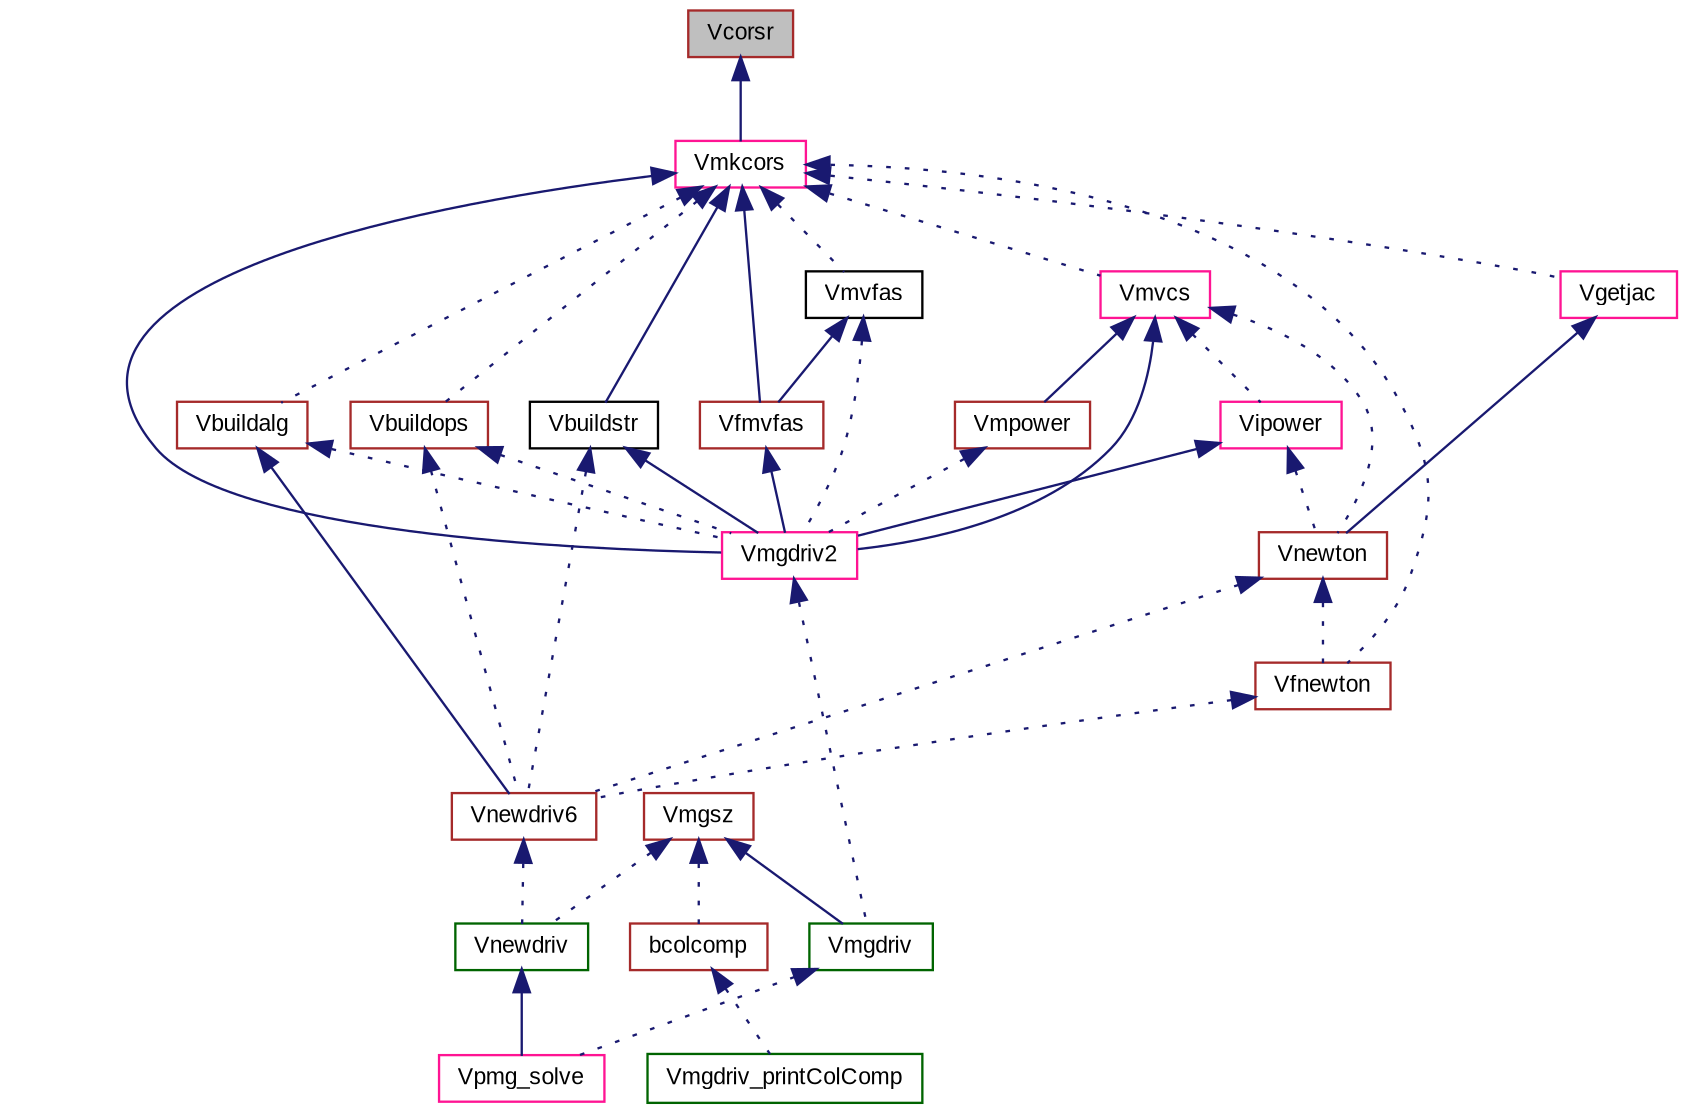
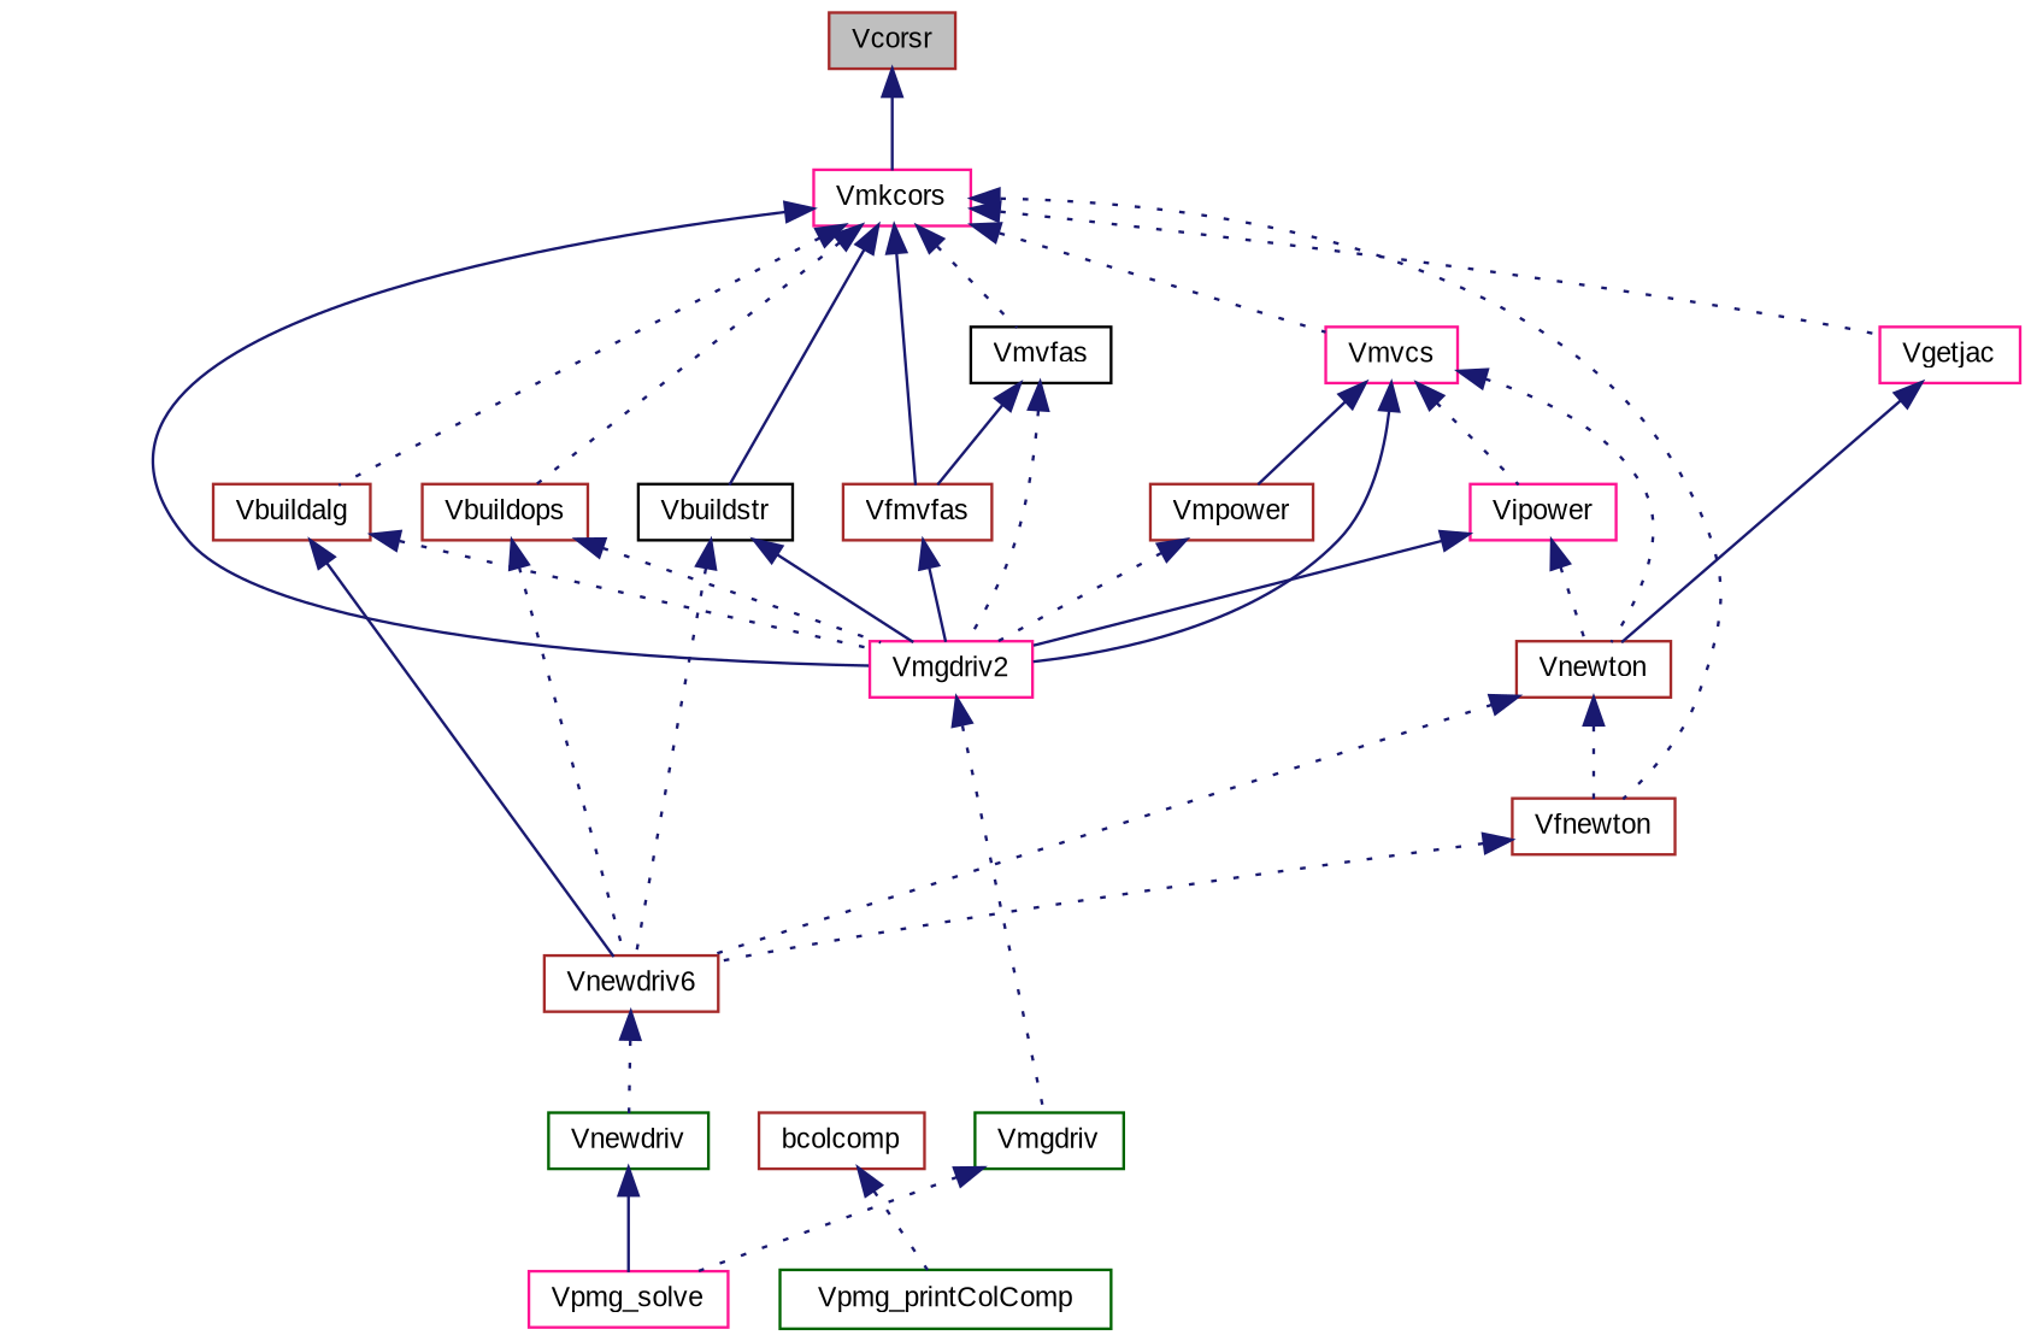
  digraph {
    fontname="Liberation Sans"
    rankdir=TB
    node [color=brown fillcolor=white fontname="Liberation Sans" fontsize=10 shape=record style=filled]
    edge [color=midnightblue dir=back fontname="Liberation Sans" fontsize=10 labelfontname=FreeSans labelfontsize=10 style=dotted]
    n1 [fillcolor=grey75 fontcolor=black height=0.2 label=Vcorsr width=0.4]
    n2 [color=deeppink height=0.2 label=Vmkcors width=0.4]
    n3 [height=0.2 label=Vbuildalg width=0.4]
    n4 [color=deeppink height=0.2 label=Vmgdriv2 width=0.4]
    n5 [height=0.2 label=Vbuildops width=0.4]
    n6 [color=black height=0.2 label=Vbuildstr width=0.4]
    n7 [height=0.2 label=Vfmvfas width=0.4]
    n8 [height=0.2 label=Vfnewton width=0.4]
    n9 [color=deeppink height=0.2 label=Vgetjac width=0.4]
    n10 [color=deeppink height=0.2 label=Vmvcs width=0.4]
    n11 [color=black height=0.2 label=Vmvfas width=0.4]
    n12 [height=0.2 label=Vnewdriv6 width=0.4]
    n13 [color=darkgreen height=0.2 label=Vmgdriv width=0.4]
    n14 [height=0.2 label=Vnewton width=0.4]
-   n15 [height=0.2 label=Vmgsz width=0.4]
    n16 [color=darkgreen height=0.2 label=Vnewdriv width=0.4]
    n17 [height=0.2 label=bcolcomp width=0.4]
    n18 [color=deeppink height=0.2 label=Vipower width=0.4]
    n19 [height=0.2 label=Vmpower width=0.4]
    n20 [color=deeppink height=0.2 label=Vpmg_solve width=0.4]
-   n21 [color=darkgreen height=0.2 label=Vmgdriv_printColComp width=0.4]
+   n21 [color=darkgreen height=0.2 label=Vpmg_printColComp width=0.4]
    n1 -> n2 [style=solid]
    n2 -> n3
    n2 -> n4 [style=solid]
    n2 -> n5
    n2 -> n6 [style=solid]
    n2 -> n7 [style=solid]
    n2 -> n8
    n2 -> n9
    n2 -> n10
    n2 -> n11
    n3 -> n4
    n3 -> n12 [style=solid]
    n4 -> n13
    n5 -> n4
    n5 -> n12
    n6 -> n4 [style=solid]
    n6 -> n12
    n7 -> n4 [style=solid]
    n8 -> n12
    n9 -> n14 [style=solid]
    n10 -> n4 [style=solid]
    n10 -> n14
    n10 -> n18
    n10 -> n19 [style=solid]
    n11 -> n4
    n11 -> n7 [style=solid]
    n12 -> n16
    n13 -> n20
    n14 -> n8
    n14 -> n12
-   n15 -> n13 [style=solid]
-   n15 -> n16
-   n15 -> n17
    n16 -> n20 [style=solid]
    n17 -> n21
    n18 -> n4 [style=solid]
    n18 -> n14
    n19 -> n4
  }
